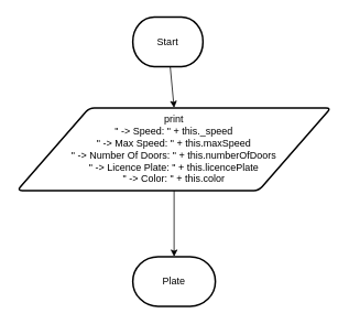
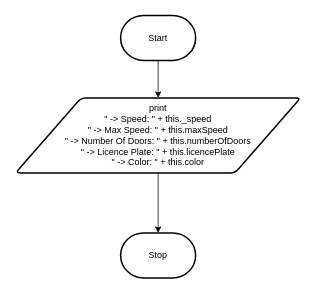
  <mxCell id="0" />
  <mxCell id="1" parent="0" />
  <mxCell id="2" style="edgeStyle=none;html=1;entryX=0.5;entryY=0;entryDx=0;entryDy=0;" edge="1" parent="1" source="3" target="5"><mxGeometry relative="1" as="geometry" /></mxCell>
- <mxCell id="3" value="Start" style="strokeWidth=2;html=1;shape=mxgraph.flowchart.terminator;whiteSpace=wrap;" vertex="1" parent="1"><mxGeometry x="160" y="20" width="85" height="60" as="geometry" /></mxCell>
+ <mxCell id="3" value="Start" style="strokeWidth=2;html=1;shape=mxgraph.flowchart.terminator;whiteSpace=wrap;" vertex="1" parent="1"><mxGeometry x="160" y="20" width="100" height="60" as="geometry" /></mxCell>
  <mxCell id="4" style="edgeStyle=none;html=1;entryX=0.5;entryY=0;entryDx=0;entryDy=0;entryPerimeter=0;" edge="1" parent="1" source="5" target="6"><mxGeometry relative="1" as="geometry" /></mxCell>
  <mxCell id="5" value="print&lt;br&gt;&quot; -&amp;gt; Speed: &quot; + this._speed&lt;br&gt;&quot; -&amp;gt; Max Speed: &quot; + this.maxSpeed&lt;br&gt;&quot; -&amp;gt; Number Of Doors: &quot; + this.numberOfDoors&lt;br&gt;&quot; -&amp;gt; Licence Plate: &quot; + this.licencePlate&lt;br&gt;&quot; -&amp;gt; Color: &quot; + this.color" style="shape=parallelogram;html=1;strokeWidth=2;perimeter=parallelogramPerimeter;whiteSpace=wrap;rounded=1;arcSize=12;size=0.23;" vertex="1" parent="1"><mxGeometry x="20" y="130" width="380" height="100" as="geometry" /></mxCell>
- <mxCell id="6" value="Plate" style="strokeWidth=2;html=1;shape=mxgraph.flowchart.terminator;whiteSpace=wrap;" vertex="1" parent="1"><mxGeometry x="160" y="310" width="100" height="60" as="geometry" /></mxCell>
+ <mxCell id="6" value="Stop" style="strokeWidth=2;html=1;shape=mxgraph.flowchart.terminator;whiteSpace=wrap;" vertex="1" parent="1"><mxGeometry x="160" y="310" width="100" height="60" as="geometry" /></mxCell>
